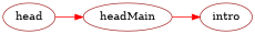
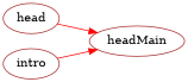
  digraph {
    package="ru.kode.way.sample.compose.main.parallel.routing.head"
    rankdir=LR
    node [color=brown]
    edge [color=red]
    head [type=flow]
    headMain
    intro
    head -> headMain
-   headMain -> intro
+   intro -> headMain
  }
